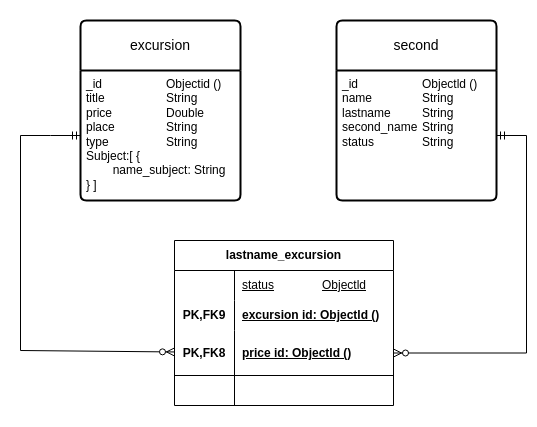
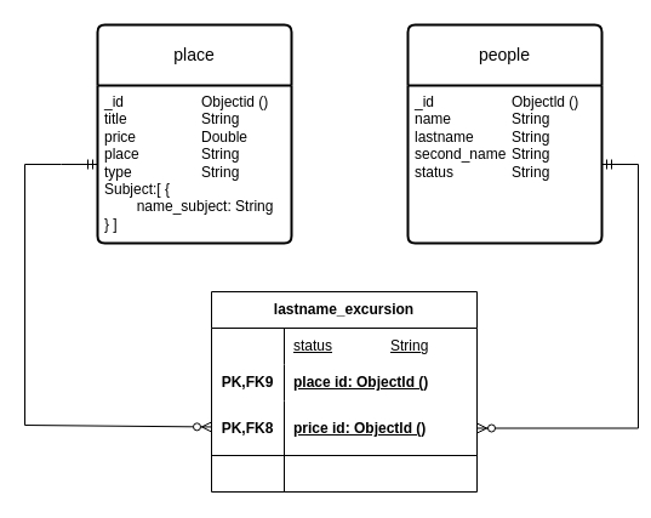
  <mxCell id="0" />
  <mxCell id="1" parent="0" />
- <mxCell id="2" value="excursion" style="swimlane;childLayout=stackLayout;horizontal=1;startSize=50;horizontalStack=0;rounded=1;fontSize=14;fontStyle=0;strokeWidth=2;resizeParent=0;resizeLast=1;shadow=0;dashed=0;align=center;arcSize=4;whiteSpace=wrap;html=1;" parent="1" vertex="1"><mxGeometry x="80" y="20" width="160" height="180" as="geometry" /></mxCell>
+ <mxCell id="2" value="place" style="swimlane;childLayout=stackLayout;horizontal=1;startSize=50;horizontalStack=0;rounded=1;fontSize=14;fontStyle=0;strokeWidth=2;resizeParent=0;resizeLast=1;shadow=0;dashed=0;align=center;arcSize=4;whiteSpace=wrap;html=1;" parent="1" vertex="1"><mxGeometry x="80" y="20" width="160" height="180" as="geometry" /></mxCell>
  <mxCell id="3" value="_id &lt;span style=&quot;white-space: pre;&quot;&gt;&#09;&lt;/span&gt;&lt;span style=&quot;white-space: pre;&quot;&gt;&#09;&lt;/span&gt;&lt;span style=&quot;white-space: pre;&quot;&gt;&#09;&lt;/span&gt;Objectid ()&lt;div&gt;title &lt;span style=&quot;white-space: pre;&quot;&gt;&#09;&lt;/span&gt;&lt;span style=&quot;white-space: pre;&quot;&gt;&#09;&lt;/span&gt;&lt;span style=&quot;white-space: pre;&quot;&gt;&#09;&lt;/span&gt;String&lt;/div&gt;&lt;div&gt;price &lt;span style=&quot;white-space: pre;&quot;&gt;&#09;&lt;/span&gt;&lt;span style=&quot;white-space: pre;&quot;&gt;&#09;&lt;/span&gt;Double&lt;/div&gt;&lt;div&gt;place &lt;span style=&quot;white-space: pre;&quot;&gt;&#09;&lt;/span&gt;&lt;span style=&quot;white-space: pre;&quot;&gt;&#09;&lt;/span&gt;String&lt;/div&gt;&lt;div&gt;type &lt;span style=&quot;white-space: pre;&quot;&gt;&#09;&lt;/span&gt;&lt;span style=&quot;white-space: pre;&quot;&gt;&#09;&lt;/span&gt;String&lt;/div&gt;&lt;div&gt;Subject:[ {&lt;/div&gt;&lt;div&gt;&lt;span style=&quot;white-space: pre;&quot;&gt;&#09;&lt;/span&gt;name_subject: String&lt;br&gt;&lt;/div&gt;&lt;div&gt;} ]&lt;/div&gt;" style="align=left;strokeColor=none;fillColor=none;spacingLeft=4;fontSize=12;verticalAlign=top;resizable=0;rotatable=0;part=1;html=1;" parent="2" vertex="1"><mxGeometry y="50" width="160" height="130" as="geometry" /></mxCell>
- <mxCell id="4" value="second" style="swimlane;childLayout=stackLayout;horizontal=1;startSize=50;horizontalStack=0;rounded=1;fontSize=14;fontStyle=0;strokeWidth=2;resizeParent=0;resizeLast=1;shadow=0;dashed=0;align=center;arcSize=4;whiteSpace=wrap;html=1;" parent="1" vertex="1"><mxGeometry x="336" y="20" width="160" height="180" as="geometry" /></mxCell>
+ <mxCell id="4" value="people" style="swimlane;childLayout=stackLayout;horizontal=1;startSize=50;horizontalStack=0;rounded=1;fontSize=14;fontStyle=0;strokeWidth=2;resizeParent=0;resizeLast=1;shadow=0;dashed=0;align=center;arcSize=4;whiteSpace=wrap;html=1;" parent="1" vertex="1"><mxGeometry x="336" y="20" width="160" height="180" as="geometry" /></mxCell>
  <mxCell id="5" value="_id &lt;span style=&quot;white-space: pre;&quot;&gt;&#09;&lt;/span&gt;&lt;span style=&quot;white-space: pre;&quot;&gt;&#09;&lt;/span&gt;&lt;span style=&quot;white-space: pre;&quot;&gt;&#09;&lt;/span&gt;Objectld ()&lt;div&gt;name&amp;nbsp;&lt;span style=&quot;white-space: pre;&quot;&gt;&#09;&lt;/span&gt;&lt;span style=&quot;white-space: pre;&quot;&gt;&#09;&lt;/span&gt;String&lt;/div&gt;&lt;div&gt;lastname&amp;nbsp;&lt;span style=&quot;white-space: pre;&quot;&gt;&#09;&lt;/span&gt;String&lt;/div&gt;&lt;div&gt;second_name&lt;span style=&quot;white-space: pre;&quot;&gt;&#09;&lt;/span&gt;String&lt;/div&gt;&lt;div&gt;status&lt;span style=&quot;white-space: pre;&quot;&gt;&#09;&lt;/span&gt;&lt;span style=&quot;white-space: pre;&quot;&gt;&#09;&lt;/span&gt;String&lt;/div&gt;" style="align=left;strokeColor=none;fillColor=none;spacingLeft=4;fontSize=12;verticalAlign=top;resizable=0;rotatable=0;part=1;html=1;" parent="4" vertex="1"><mxGeometry y="50" width="160" height="130" as="geometry" /></mxCell>
  <mxCell id="6" value="lastname_excursion" style="shape=table;startSize=30;container=1;collapsible=1;childLayout=tableLayout;fixedRows=1;rowLines=0;fontStyle=1;align=center;resizeLast=1;html=1;whiteSpace=wrap;" parent="1" vertex="1"><mxGeometry x="174" y="240" width="219" height="165" as="geometry"><mxRectangle x="301" y="425" width="130" height="30" as="alternateBounds" /></mxGeometry></mxCell>
  <mxCell id="7" style="shape=tableRow;horizontal=0;startSize=0;swimlaneHead=0;swimlaneBody=0;fillColor=none;collapsible=0;dropTarget=0;points=[[0,0.5],[1,0.5]];portConstraint=eastwest;top=0;left=0;right=0;bottom=0;html=1;" vertex="1" parent="6"><mxGeometry y="30" width="219" height="30" as="geometry" /></mxCell>
  <mxCell id="8" style="shape=partialRectangle;connectable=0;fillColor=none;top=0;left=0;bottom=0;right=0;fontStyle=1;overflow=hidden;html=1;whiteSpace=wrap;" vertex="1" parent="7"><mxGeometry width="60" height="30" as="geometry"><mxRectangle width="60" height="30" as="alternateBounds" /></mxGeometry></mxCell>
- <mxCell id="9" value="&lt;span style=&quot;font-weight: 400; text-wrap: nowrap;&quot;&gt;status&lt;/span&gt;&lt;span style=&quot;font-weight: 400; white-space: pre;&quot;&gt;&#09;&lt;/span&gt;&lt;span style=&quot;font-weight: 400; white-space: pre;&quot;&gt;&#09;&lt;/span&gt;&lt;span style=&quot;font-weight: 400; text-wrap: nowrap;&quot;&gt;Objectld&lt;/span&gt;" style="shape=partialRectangle;connectable=0;fillColor=none;top=0;left=0;bottom=0;right=0;align=left;spacingLeft=6;fontStyle=5;overflow=hidden;html=1;whiteSpace=wrap;" vertex="1" parent="7"><mxGeometry x="60" width="159" height="30" as="geometry"><mxRectangle width="159" height="30" as="alternateBounds" /></mxGeometry></mxCell>
+ <mxCell id="9" value="&lt;span style=&quot;font-weight: 400; text-wrap: nowrap;&quot;&gt;status&lt;/span&gt;&lt;span style=&quot;font-weight: 400; white-space: pre;&quot;&gt;&#09;&lt;/span&gt;&lt;span style=&quot;font-weight: 400; white-space: pre;&quot;&gt;&#09;&lt;/span&gt;&lt;span style=&quot;font-weight: 400; text-wrap: nowrap;&quot;&gt;String&lt;/span&gt;" style="shape=partialRectangle;connectable=0;fillColor=none;top=0;left=0;bottom=0;right=0;align=left;spacingLeft=6;fontStyle=5;overflow=hidden;html=1;whiteSpace=wrap;" vertex="1" parent="7"><mxGeometry x="60" width="159" height="30" as="geometry"><mxRectangle width="159" height="30" as="alternateBounds" /></mxGeometry></mxCell>
  <mxCell id="10" value="" style="shape=tableRow;horizontal=0;startSize=0;swimlaneHead=0;swimlaneBody=0;fillColor=none;collapsible=0;dropTarget=0;points=[[0,0.5],[1,0.5]];portConstraint=eastwest;top=0;left=0;right=0;bottom=0;html=1;" parent="6" vertex="1"><mxGeometry y="60" width="219" height="30" as="geometry" /></mxCell>
  <mxCell id="11" value="PK,FK9" style="shape=partialRectangle;connectable=0;fillColor=none;top=0;left=0;bottom=0;right=0;fontStyle=1;overflow=hidden;html=1;whiteSpace=wrap;" parent="10" vertex="1"><mxGeometry width="60" height="30" as="geometry"><mxRectangle width="60" height="30" as="alternateBounds" /></mxGeometry></mxCell>
- <mxCell id="12" value="excursion id: Objectld ()" style="shape=partialRectangle;connectable=0;fillColor=none;top=0;left=0;bottom=0;right=0;align=left;spacingLeft=6;fontStyle=5;overflow=hidden;html=1;whiteSpace=wrap;" parent="10" vertex="1"><mxGeometry x="60" width="159" height="30" as="geometry"><mxRectangle width="159" height="30" as="alternateBounds" /></mxGeometry></mxCell>
+ <mxCell id="12" value="place id: Objectld ()" style="shape=partialRectangle;connectable=0;fillColor=none;top=0;left=0;bottom=0;right=0;align=left;spacingLeft=6;fontStyle=5;overflow=hidden;html=1;whiteSpace=wrap;" parent="10" vertex="1"><mxGeometry x="60" width="159" height="30" as="geometry"><mxRectangle width="159" height="30" as="alternateBounds" /></mxGeometry></mxCell>
  <mxCell id="13" value="" style="shape=tableRow;horizontal=0;startSize=0;swimlaneHead=0;swimlaneBody=0;fillColor=none;collapsible=0;dropTarget=0;points=[[0,0.5],[1,0.5]];portConstraint=eastwest;top=0;left=0;right=0;bottom=1;html=1;" parent="6" vertex="1"><mxGeometry y="90" width="219" height="45" as="geometry" /></mxCell>
  <mxCell id="14" value="PK,FK8" style="shape=partialRectangle;connectable=0;fillColor=none;top=0;left=0;bottom=0;right=0;fontStyle=1;overflow=hidden;html=1;whiteSpace=wrap;" parent="13" vertex="1"><mxGeometry width="60" height="45" as="geometry"><mxRectangle width="60" height="45" as="alternateBounds" /></mxGeometry></mxCell>
  <mxCell id="15" value="price id: Objectld ()" style="shape=partialRectangle;connectable=0;fillColor=none;top=0;left=0;bottom=0;right=0;align=left;spacingLeft=6;fontStyle=5;overflow=hidden;html=1;whiteSpace=wrap;" parent="13" vertex="1"><mxGeometry x="60" width="159" height="45" as="geometry"><mxRectangle width="159" height="45" as="alternateBounds" /></mxGeometry></mxCell>
  <mxCell id="16" value="" style="shape=tableRow;horizontal=0;startSize=0;swimlaneHead=0;swimlaneBody=0;fillColor=none;collapsible=0;dropTarget=0;points=[[0,0.5],[1,0.5]];portConstraint=eastwest;top=0;left=0;right=0;bottom=0;html=1;" parent="6" vertex="1"><mxGeometry y="135" width="219" height="30" as="geometry" /></mxCell>
  <mxCell id="17" value="" style="shape=partialRectangle;connectable=0;fillColor=none;top=0;left=0;bottom=0;right=0;editable=1;overflow=hidden;html=1;whiteSpace=wrap;" parent="16" vertex="1"><mxGeometry width="60" height="30" as="geometry"><mxRectangle width="60" height="30" as="alternateBounds" /></mxGeometry></mxCell>
  <mxCell id="18" value="" style="shape=partialRectangle;connectable=0;fillColor=none;top=0;left=0;bottom=0;right=0;align=left;spacingLeft=6;overflow=hidden;html=1;whiteSpace=wrap;" parent="16" vertex="1"><mxGeometry x="60" width="159" height="30" as="geometry"><mxRectangle width="159" height="30" as="alternateBounds" /></mxGeometry></mxCell>
  <mxCell id="19" value="" style="edgeStyle=entityRelationEdgeStyle;fontSize=12;html=1;endArrow=ERzeroToMany;startArrow=ERmandOne;rounded=0;" parent="1" source="5" target="13" edge="1"><mxGeometry width="100" height="100" relative="1" as="geometry"><mxPoint x="460" y="320" as="sourcePoint" /><mxPoint x="560" y="220" as="targetPoint" /></mxGeometry></mxCell>
  <mxCell id="20" value="" style="fontSize=12;html=1;endArrow=ERzeroToMany;startArrow=ERmandOne;rounded=0;exitX=0;exitY=0.5;exitDx=0;exitDy=0;" parent="1" source="3" target="13" edge="1"><mxGeometry width="100" height="100" relative="1" as="geometry"><mxPoint x="70" y="120" as="sourcePoint" /><mxPoint x="40" y="200" as="targetPoint" /><Array as="points"><mxPoint x="50" y="135" /><mxPoint x="20" y="135" /><mxPoint x="20" y="350" /></Array></mxGeometry></mxCell>
